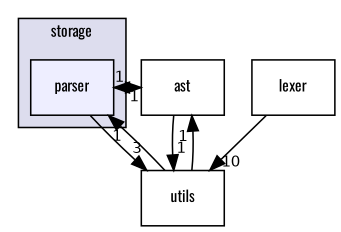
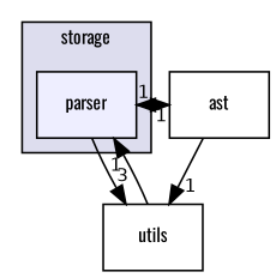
  digraph {
    compound=true
    fontname=Oswald
    node [fontname=Oswald fontsize=10 shape=box]
    edge [fontname=Oswald headlabel=1 labeldistance=1.5 labelfontname=Helvetica labelfontsize=10]
    n1 [fillcolor="#eeeeff" label=parser pencolor=black style=filled]
    n2 [label=ast]
    n3 [label=utils]
-   n4 [label=lexer]
    subgraph cluster_1 {
      bgcolor="#ddddee"
      fontsize=10
      label=storage
      pencolor=black
      n1
    }
    n1 -> n2
    n1 -> n3 [headlabel=3]
    n2 -> n1
    n2 -> n3
    n3 -> n1
-   n3 -> n2
-   n4 -> n3 [headlabel=10]
  }
